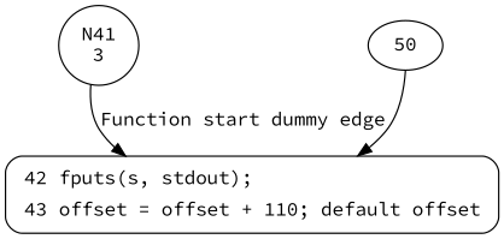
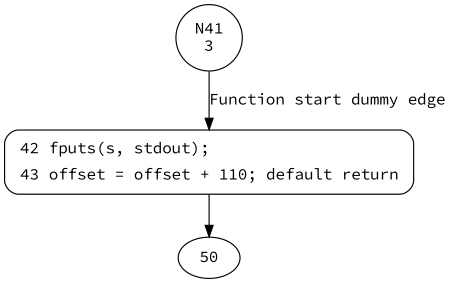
  digraph {
    fontname="Source Code Pro"
    node [fontname="Source Code Pro"]
    edge [fontname="Source Code Pro"]
    n1 [label="N41\n3" shape=circle]
-   n2 [fillcolor=white label=<<table border="0" cellborder="0" cellpadding="3" bgcolor="white"><tr><td align="right">42</td><td align="left">fputs(s, stdout);</td></tr><tr><td align="right">43</td><td align="left">offset = offset + 110; default offset</td></tr></table>> penwidth=1 shape=Mrecord style="filled,bold"]
+   n2 [fillcolor=white label=<<table border="0" cellborder="0" cellpadding="3" bgcolor="white"><tr><td align="right">42</td><td align="left">fputs(s, stdout);</td></tr><tr><td align="right">43</td><td align="left">offset = offset + 110; default return</td></tr></table>> penwidth=1 shape=Mrecord style="filled,bold"]
    n3 [label=50]
    n1 -> n2 [label="Function start dummy edge"]
-   n3 -> n2
+   n2 -> n3
  }
